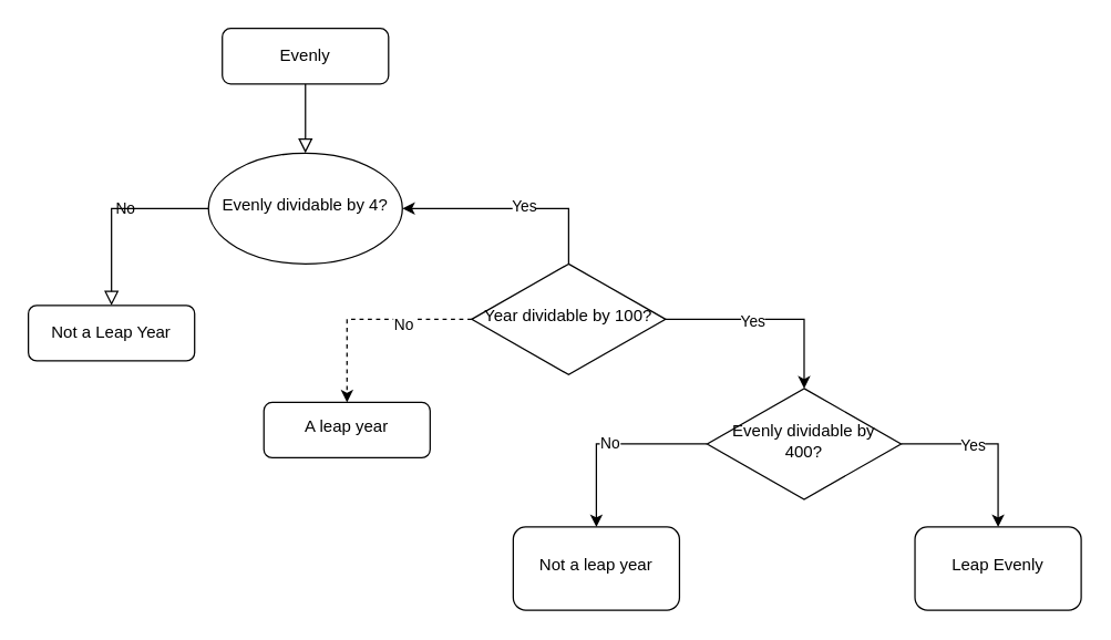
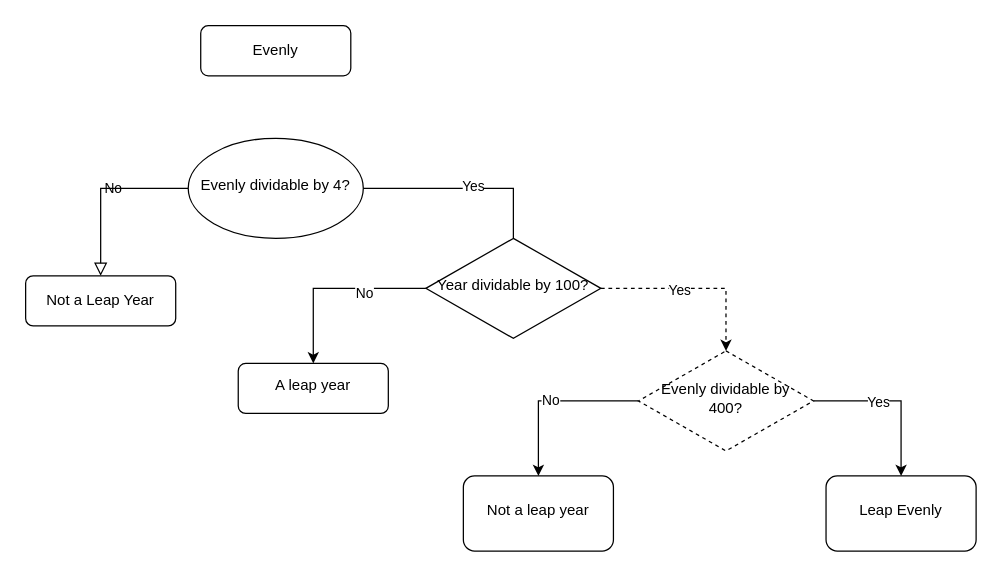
  <mxCell id="0" />
  <mxCell id="1" parent="0" />
- <mxCell id="2" value="" style="rounded=0;html=1;jettySize=auto;orthogonalLoop=1;fontSize=11;endArrow=block;endFill=0;endSize=8;strokeWidth=1;shadow=0;labelBackgroundColor=none;edgeStyle=orthogonalEdgeStyle;" parent="1" source="3" target="5" edge="1"><mxGeometry relative="1" as="geometry" /></mxCell>
  <mxCell id="3" value="Evenly" style="rounded=1;whiteSpace=wrap;html=1;fontSize=12;glass=0;strokeWidth=1;shadow=0;" parent="1" vertex="1"><mxGeometry x="160" y="20" width="120" height="40" as="geometry" /></mxCell>
  <mxCell id="4" value="No" style="edgeStyle=orthogonalEdgeStyle;rounded=0;html=1;jettySize=auto;orthogonalLoop=1;fontSize=11;endArrow=block;endFill=0;endSize=8;strokeWidth=1;shadow=0;labelBackgroundColor=none;" parent="1" source="5" target="6" edge="1"><mxGeometry y="10" relative="1" as="geometry"><mxPoint as="offset" /></mxGeometry></mxCell>
  <mxCell id="5" value="Evenly dividable by 4?" style="ellipse;whiteSpace=wrap;html=1;shadow=0;fontFamily=Helvetica;fontSize=12;align=center;strokeWidth=1;spacing=6;spacingTop=-4;" parent="1" vertex="1"><mxGeometry x="150" y="110" width="140" height="80" as="geometry" /></mxCell>
  <mxCell id="6" value="Not a Leap Year" style="rounded=1;whiteSpace=wrap;html=1;fontSize=12;glass=0;strokeWidth=1;shadow=0;" parent="1" vertex="1"><mxGeometry x="20" y="220" width="120" height="40" as="geometry" /></mxCell>
- <mxCell id="7" style="edgeStyle=orthogonalEdgeStyle;rounded=0;orthogonalLoop=1;jettySize=auto;html=1;" edge="1" parent="1" source="13" target="5"><mxGeometry relative="1" as="geometry"><mxPoint x="410" y="140" as="targetPoint" /><Array as="points"><mxPoint x="410" y="150" /></Array></mxGeometry></mxCell>
+ <mxCell id="7" style="edgeStyle=orthogonalEdgeStyle;rounded=0;orthogonalLoop=1;jettySize=auto;html=1;endArrow=none;" edge="1" parent="1" source="13" target="5"><mxGeometry relative="1" as="geometry"><mxPoint x="410" y="140" as="targetPoint" /><Array as="points"><mxPoint x="410" y="150" /></Array></mxGeometry></mxCell>
  <mxCell id="8" value="Yes" style="edgeLabel;html=1;align=center;verticalAlign=middle;resizable=0;points=[];" vertex="1" connectable="0" parent="7"><mxGeometry x="-0.087" y="-2" relative="1" as="geometry"><mxPoint as="offset" /></mxGeometry></mxCell>
- <mxCell id="9" value="" style="edgeStyle=orthogonalEdgeStyle;rounded=0;orthogonalLoop=1;jettySize=auto;html=1;dashed=1;" edge="1" parent="1" source="13" target="14"><mxGeometry relative="1" as="geometry" /></mxCell>
+ <mxCell id="9" value="" style="edgeStyle=orthogonalEdgeStyle;rounded=0;orthogonalLoop=1;jettySize=auto;html=1;" edge="1" parent="1" source="13" target="14"><mxGeometry relative="1" as="geometry" /></mxCell>
  <mxCell id="10" value="No" style="edgeLabel;html=1;align=center;verticalAlign=middle;resizable=0;points=[];" vertex="1" connectable="0" parent="9"><mxGeometry x="-0.333" y="3" relative="1" as="geometry"><mxPoint as="offset" /></mxGeometry></mxCell>
- <mxCell id="11" value="" style="edgeStyle=orthogonalEdgeStyle;rounded=0;orthogonalLoop=1;jettySize=auto;html=1;" edge="1" parent="1" source="13" target="18"><mxGeometry relative="1" as="geometry" /></mxCell>
+ <mxCell id="11" value="" style="edgeStyle=orthogonalEdgeStyle;rounded=0;orthogonalLoop=1;jettySize=auto;html=1;dashed=1;" edge="1" parent="1" source="13" target="18"><mxGeometry relative="1" as="geometry" /></mxCell>
  <mxCell id="12" value="Yes" style="edgeLabel;html=1;align=center;verticalAlign=middle;resizable=0;points=[];" vertex="1" connectable="0" parent="11"><mxGeometry x="-0.173" y="-1" relative="1" as="geometry"><mxPoint as="offset" /></mxGeometry></mxCell>
  <mxCell id="13" value="Year dividable by 100?" style="rhombus;whiteSpace=wrap;html=1;shadow=0;fontFamily=Helvetica;fontSize=12;align=center;strokeWidth=1;spacing=6;spacingTop=-4;" vertex="1" parent="1"><mxGeometry x="340" y="190" width="140" height="80" as="geometry" /></mxCell>
  <mxCell id="14" value="A leap year" style="rounded=1;whiteSpace=wrap;html=1;shadow=0;strokeWidth=1;spacing=6;spacingTop=-4;" vertex="1" parent="1"><mxGeometry x="190" y="290" width="120" height="40" as="geometry" /></mxCell>
  <mxCell id="15" value="No" style="edgeStyle=orthogonalEdgeStyle;rounded=0;orthogonalLoop=1;jettySize=auto;html=1;" edge="1" parent="1" source="18" target="19"><mxGeometry relative="1" as="geometry" /></mxCell>
  <mxCell id="16" value="" style="edgeStyle=orthogonalEdgeStyle;rounded=0;orthogonalLoop=1;jettySize=auto;html=1;" edge="1" parent="1" source="18" target="21"><mxGeometry relative="1" as="geometry" /></mxCell>
  <mxCell id="17" value="Yes" style="edgeLabel;html=1;align=center;verticalAlign=middle;resizable=0;points=[];" vertex="1" connectable="0" parent="16"><mxGeometry x="-0.215" relative="1" as="geometry"><mxPoint as="offset" /></mxGeometry></mxCell>
- <mxCell id="18" value="Evenly dividable by 400?" style="rhombus;whiteSpace=wrap;html=1;shadow=0;fontFamily=Helvetica;fontSize=12;align=center;strokeWidth=1;spacing=6;spacingTop=-4;" vertex="1" parent="1"><mxGeometry x="510" y="280" width="140" height="80" as="geometry" /></mxCell>
+ <mxCell id="18" value="Evenly dividable by 400?" style="rhombus;whiteSpace=wrap;html=1;shadow=0;fontFamily=Helvetica;fontSize=12;align=center;strokeWidth=1;spacing=6;spacingTop=-4;dashed=1;" vertex="1" parent="1"><mxGeometry x="510" y="280" width="140" height="80" as="geometry" /></mxCell>
  <mxCell id="19" value="Not a leap year" style="rounded=1;whiteSpace=wrap;html=1;shadow=0;strokeWidth=1;spacing=6;spacingTop=-4;" vertex="1" parent="1"><mxGeometry x="370" y="380" width="120" height="60" as="geometry" /></mxCell>
  <mxCell id="20" style="edgeStyle=orthogonalEdgeStyle;rounded=0;orthogonalLoop=1;jettySize=auto;html=1;exitX=0.5;exitY=1;exitDx=0;exitDy=0;" edge="1" parent="1" source="14" target="14"><mxGeometry relative="1" as="geometry" /></mxCell>
  <mxCell id="21" value="Leap Evenly" style="rounded=1;whiteSpace=wrap;html=1;shadow=0;strokeWidth=1;spacing=6;spacingTop=-4;" vertex="1" parent="1"><mxGeometry x="660" y="380" width="120" height="60" as="geometry" /></mxCell>
